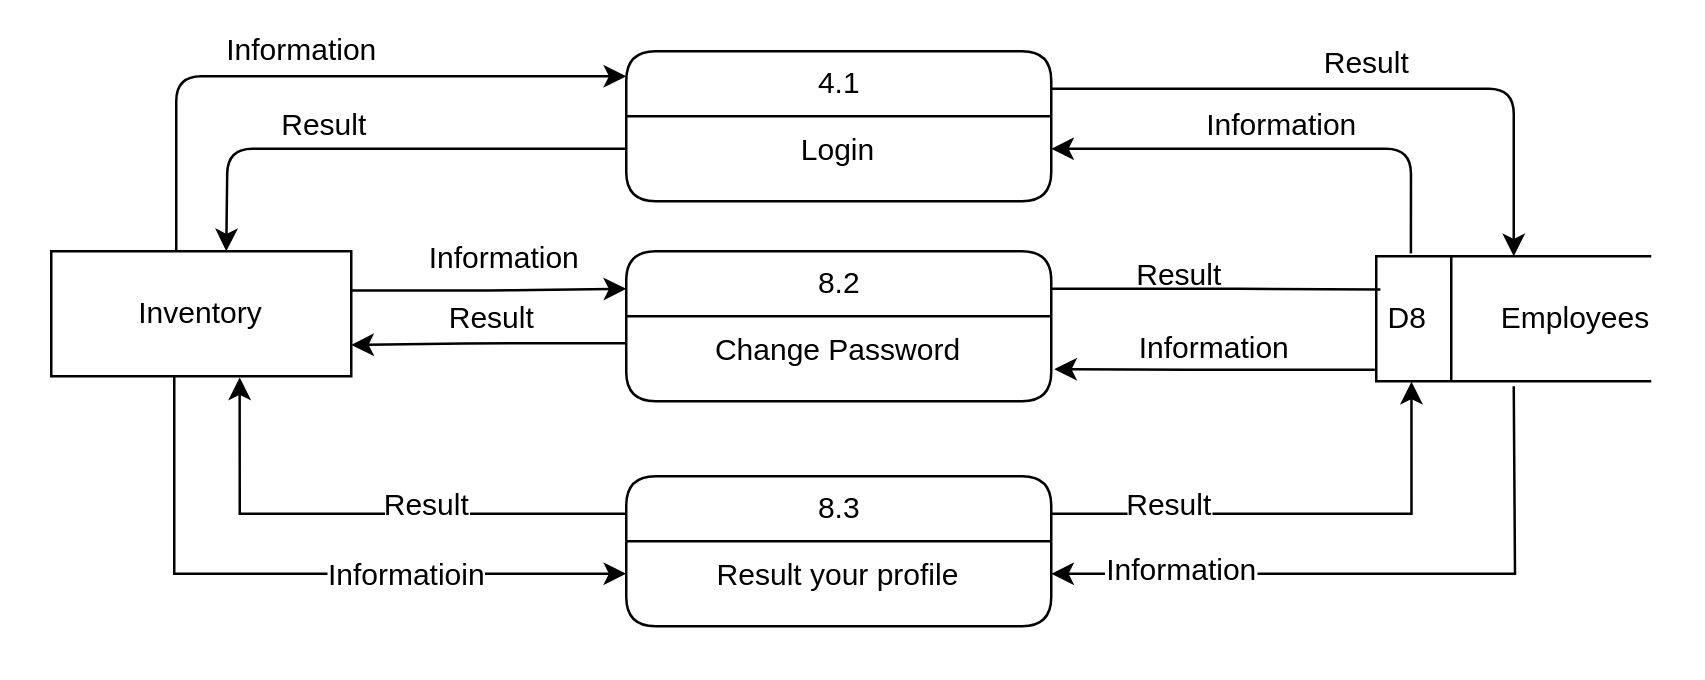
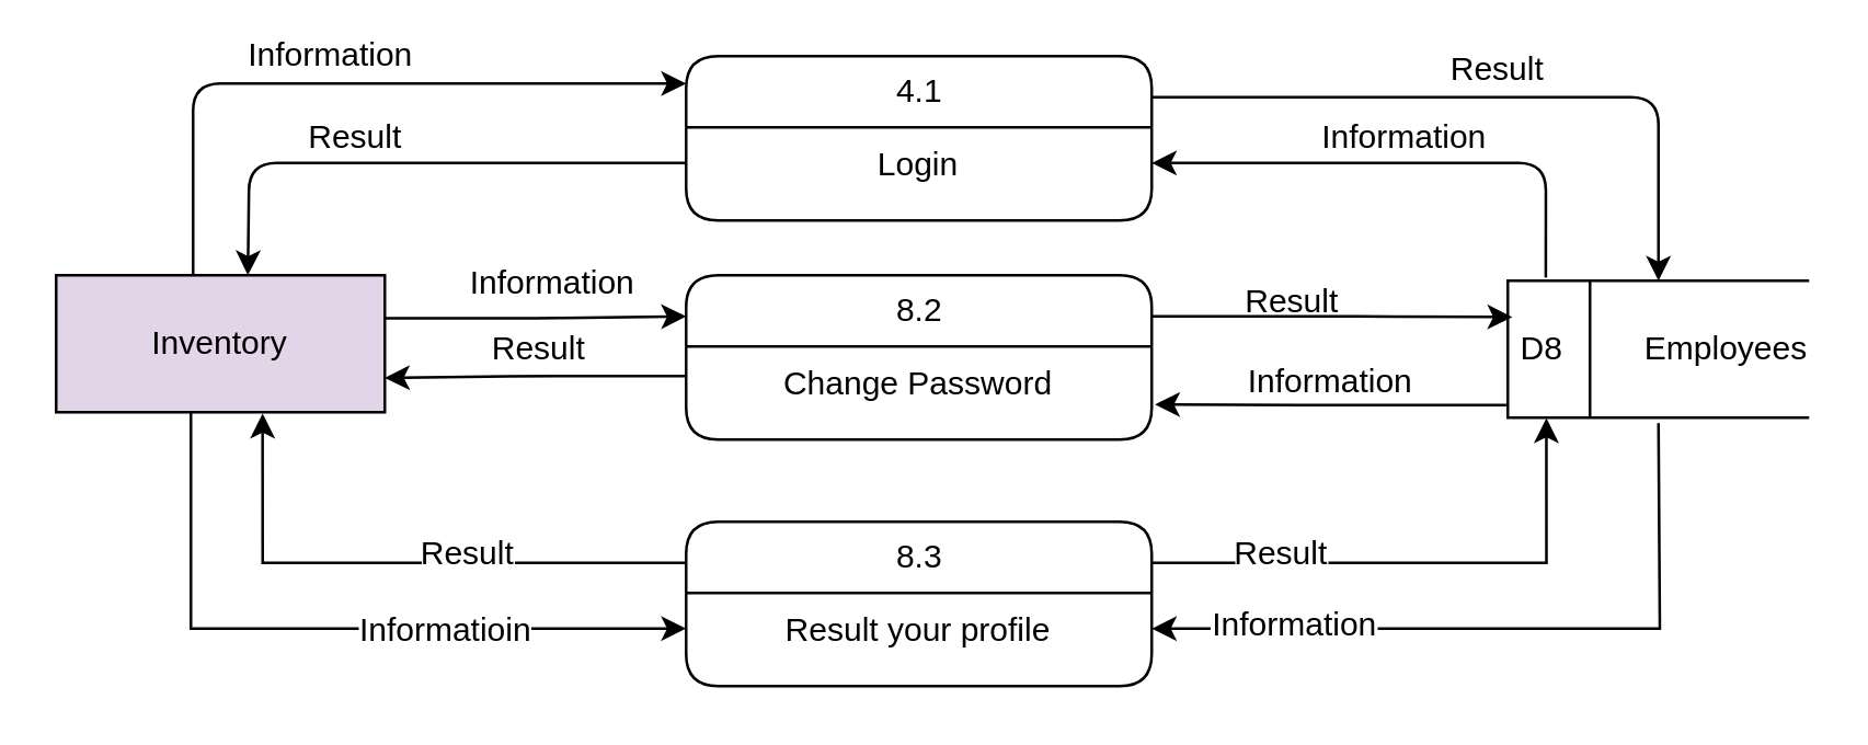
  <mxCell id="0" />
  <mxCell id="1" parent="0" />
  <mxCell id="2" value="Information" style="edgeStyle=orthogonalEdgeStyle;curved=0;rounded=1;sketch=0;orthogonalLoop=1;jettySize=auto;html=1;entryX=0;entryY=0.25;entryDx=0;entryDy=0;labelBackgroundColor=none;fontFamily=Helvetica;fontSize=12;exitX=1.002;exitY=0.313;exitDx=0;exitDy=0;exitPerimeter=0;" parent="1" source="6" target="11" edge="1"><mxGeometry x="0.112" y="12" relative="1" as="geometry"><mxPoint x="80" y="163" as="sourcePoint" /><mxPoint as="offset" /></mxGeometry></mxCell>
  <mxCell id="3" value="Information" style="edgeStyle=orthogonalEdgeStyle;jumpStyle=none;orthogonalLoop=1;jettySize=auto;html=1;entryX=0;entryY=0.167;entryDx=0;entryDy=0;entryPerimeter=0;shadow=0;labelBackgroundColor=none;rounded=1;fontFamily=Helvetica;fontSize=12;" parent="1" source="6" target="8" edge="1"><mxGeometry x="-0.04" y="10" relative="1" as="geometry"><Array as="points"><mxPoint x="70" y="30" /></Array><mxPoint as="offset" /></mxGeometry></mxCell>
  <mxCell id="4" style="edgeStyle=orthogonalEdgeStyle;rounded=0;orthogonalLoop=1;jettySize=auto;html=1;entryX=0;entryY=0.5;entryDx=0;entryDy=0;fontFamily=Helvetica;fontSize=12;exitX=0.41;exitY=1.003;exitDx=0;exitDy=0;exitPerimeter=0;" parent="1" source="6" target="26" edge="1"><mxGeometry relative="1" as="geometry"><mxPoint x="69" y="153" as="sourcePoint" /></mxGeometry></mxCell>
  <mxCell id="5" value="Informatioin" style="edgeLabel;html=1;align=center;verticalAlign=middle;resizable=0;points=[];fontSize=12;fontFamily=Helvetica;" parent="4" vertex="1" connectable="0"><mxGeometry x="0.315" relative="1" as="geometry"><mxPoint as="offset" /></mxGeometry></mxCell>
- <mxCell id="6" value="&lt;font style=&quot;font-size: 12px&quot;&gt;Inventory&lt;/font&gt;" style="rounded=0;whiteSpace=wrap;html=1;fontFamily=Helvetica;fontSize=12;" parent="1" vertex="1"><mxGeometry x="20" y="100" width="120" height="50" as="geometry" /></mxCell>
+ <mxCell id="6" value="&lt;font style=&quot;font-size: 12px&quot;&gt;Inventory&lt;/font&gt;" style="rounded=0;whiteSpace=wrap;html=1;fontFamily=Helvetica;fontSize=12;fillColor=#e1d5e7;" parent="1" vertex="1"><mxGeometry x="20" y="100" width="120" height="50" as="geometry" /></mxCell>
  <mxCell id="7" value="Result" style="edgeStyle=orthogonalEdgeStyle;curved=0;rounded=1;sketch=0;orthogonalLoop=1;jettySize=auto;html=1;labelBackgroundColor=none;fontFamily=Helvetica;fontSize=12;exitX=1;exitY=0.25;exitDx=0;exitDy=0;" parent="1" source="8" target="17" edge="1"><mxGeometry y="10" relative="1" as="geometry"><mxPoint x="420" y="40" as="sourcePoint" /><mxPoint x="620" y="100" as="targetPoint" /><mxPoint as="offset" /></mxGeometry></mxCell>
  <mxCell id="8" value="4.1" style="swimlane;html=1;fontStyle=0;childLayout=stackLayout;horizontal=1;startSize=26;horizontalStack=0;resizeParent=1;resizeLast=0;collapsible=1;marginBottom=0;swimlaneFillColor=#ffffff;align=center;rounded=1;shadow=0;comic=0;labelBackgroundColor=none;strokeWidth=1;fontFamily=Helvetica;fontSize=12;" parent="1" vertex="1"><mxGeometry x="250" y="20" width="170" height="60" as="geometry" /></mxCell>
  <mxCell id="9" value="&lt;font style=&quot;font-size: 12px;&quot;&gt;&lt;span style=&quot;font-size: 12px;&quot;&gt;Login&lt;/span&gt;&lt;/font&gt;" style="text;html=1;strokeColor=none;fillColor=none;spacingLeft=4;spacingRight=4;whiteSpace=wrap;overflow=hidden;rotatable=0;points=[[0,0.5],[1,0.5]];portConstraint=eastwest;align=center;fontFamily=Helvetica;fontSize=12;" parent="8" vertex="1"><mxGeometry y="26" width="170" height="26" as="geometry" /></mxCell>
  <mxCell id="10" value="Result" style="edgeStyle=orthogonalEdgeStyle;curved=0;rounded=1;sketch=0;orthogonalLoop=1;jettySize=auto;html=1;entryX=1;entryY=0.75;entryDx=0;entryDy=0;labelBackgroundColor=none;fontFamily=Helvetica;fontSize=12;exitX=0.009;exitY=0.415;exitDx=0;exitDy=0;exitPerimeter=0;" parent="1" source="12" target="6" edge="1"><mxGeometry y="-10" relative="1" as="geometry"><mxPoint as="offset" /></mxGeometry></mxCell>
  <mxCell id="11" value="8.2" style="swimlane;html=1;fontStyle=0;childLayout=stackLayout;horizontal=1;startSize=26;horizontalStack=0;resizeParent=1;resizeLast=0;collapsible=1;marginBottom=0;swimlaneFillColor=#ffffff;align=center;rounded=1;shadow=0;comic=0;labelBackgroundColor=none;strokeWidth=1;fontFamily=Helvetica;fontSize=12;" parent="1" vertex="1"><mxGeometry x="250" y="100" width="170" height="60" as="geometry" /></mxCell>
  <mxCell id="12" value="&lt;font style=&quot;font-size: 12px;&quot;&gt;&lt;span style=&quot;font-size: 12px;&quot;&gt;Change Password&lt;/span&gt;&lt;/font&gt;" style="text;html=1;strokeColor=none;fillColor=none;spacingLeft=4;spacingRight=4;whiteSpace=wrap;overflow=hidden;rotatable=0;points=[[0,0.5],[1,0.5]];portConstraint=eastwest;align=center;fontFamily=Helvetica;fontSize=12;" parent="11" vertex="1"><mxGeometry y="26" width="170" height="26" as="geometry" /></mxCell>
  <mxCell id="13" value="&#10;&#10;&lt;span style=&quot;font-size: 12px; font-style: normal; font-weight: 400; letter-spacing: normal; text-align: center; text-indent: 0px; text-transform: none; word-spacing: 0px; display: inline; float: none;&quot;&gt;Information&lt;/span&gt;&#10;&#10;" style="edgeStyle=orthogonalEdgeStyle;curved=0;rounded=1;sketch=0;orthogonalLoop=1;jettySize=auto;html=1;entryX=1;entryY=0.5;entryDx=0;entryDy=0;exitX=0.126;exitY=-0.023;exitDx=0;exitDy=0;exitPerimeter=0;labelBackgroundColor=none;fontFamily=Helvetica;fontSize=12;" parent="1" source="17" target="9" edge="1"><mxGeometry x="0.017" y="-9" relative="1" as="geometry"><mxPoint x="600" y="90" as="sourcePoint" /><mxPoint as="offset" /></mxGeometry></mxCell>
  <mxCell id="14" value="&#10;&#10;&lt;span style=&quot;font-size: 12px; font-style: normal; font-weight: 400; letter-spacing: normal; text-align: center; text-indent: 0px; text-transform: none; word-spacing: 0px; display: inline; float: none;&quot;&gt;Information&lt;/span&gt;&#10;&#10;" style="edgeStyle=orthogonalEdgeStyle;curved=0;rounded=1;sketch=0;orthogonalLoop=1;jettySize=auto;html=1;entryX=1.007;entryY=0.815;entryDx=0;entryDy=0;entryPerimeter=0;exitX=-0.005;exitY=0.907;exitDx=0;exitDy=0;labelBackgroundColor=none;fontFamily=Helvetica;fontSize=12;exitPerimeter=0;" parent="1" source="17" target="12" edge="1"><mxGeometry x="0.006" y="-8" relative="1" as="geometry"><mxPoint as="offset" /></mxGeometry></mxCell>
  <mxCell id="15" style="edgeStyle=orthogonalEdgeStyle;rounded=0;orthogonalLoop=1;jettySize=auto;html=1;entryX=1;entryY=0.5;entryDx=0;entryDy=0;fontFamily=Helvetica;fontSize=12;" parent="1" target="26" edge="1"><mxGeometry relative="1" as="geometry"><mxPoint x="605" y="154" as="sourcePoint" /></mxGeometry></mxCell>
  <mxCell id="16" value="Information" style="edgeLabel;html=1;align=center;verticalAlign=middle;resizable=0;points=[];fontSize=12;fontFamily=Helvetica;" parent="15" vertex="1" connectable="0"><mxGeometry x="0.606" y="-2" relative="1" as="geometry"><mxPoint as="offset" /></mxGeometry></mxCell>
  <mxCell id="17" value="D8" style="html=1;dashed=0;whitespace=wrap;shape=mxgraph.dfd.dataStoreID;align=left;spacingLeft=3;points=[[0,0],[0.5,0],[1,0],[0,0.5],[1,0.5],[0,1],[0.5,1],[1,1]];fontFamily=Helvetica;fontSize=12;" parent="1" vertex="1"><mxGeometry x="550" y="102" width="110" height="50" as="geometry" /></mxCell>
  <mxCell id="18" value="Employees" style="text;html=1;strokeColor=none;fillColor=none;align=center;verticalAlign=middle;whiteSpace=wrap;rounded=0;fontFamily=Helvetica;fontSize=12;" parent="1" vertex="1"><mxGeometry x="605" y="117" width="50" height="20" as="geometry" /></mxCell>
- <mxCell id="19" value="Result" style="edgeStyle=orthogonalEdgeStyle;curved=0;rounded=1;sketch=0;orthogonalLoop=1;jettySize=auto;html=1;exitX=1;exitY=0.25;exitDx=0;exitDy=0;labelBackgroundColor=none;fontFamily=Helvetica;fontSize=12;entryX=0.015;entryY=0.265;entryDx=0;entryDy=0;entryPerimeter=0;endArrow=none;" parent="1" source="11" target="17" edge="1"><mxGeometry x="-0.227" y="5" relative="1" as="geometry"><mxPoint as="offset" /><mxPoint x="561" y="155" as="targetPoint" /></mxGeometry></mxCell>
+ <mxCell id="19" value="Result" style="edgeStyle=orthogonalEdgeStyle;curved=0;rounded=1;sketch=0;orthogonalLoop=1;jettySize=auto;html=1;exitX=1;exitY=0.25;exitDx=0;exitDy=0;labelBackgroundColor=none;fontFamily=Helvetica;fontSize=12;entryX=0.015;entryY=0.265;entryDx=0;entryDy=0;entryPerimeter=0;" parent="1" source="11" target="17" edge="1"><mxGeometry x="-0.227" y="5" relative="1" as="geometry"><mxPoint as="offset" /><mxPoint x="561" y="155" as="targetPoint" /></mxGeometry></mxCell>
  <mxCell id="20" value="Result" style="edgeStyle=orthogonalEdgeStyle;curved=0;rounded=1;sketch=0;orthogonalLoop=1;jettySize=auto;html=1;labelBackgroundColor=none;fontFamily=Helvetica;fontSize=12;" parent="1" source="9" edge="1"><mxGeometry x="0.205" y="-9" relative="1" as="geometry"><mxPoint as="offset" /><mxPoint x="90" y="100" as="targetPoint" /></mxGeometry></mxCell>
  <mxCell id="21" style="edgeStyle=orthogonalEdgeStyle;rounded=0;orthogonalLoop=1;jettySize=auto;html=1;entryX=0.628;entryY=1.009;entryDx=0;entryDy=0;fontFamily=Helvetica;fontSize=12;exitX=0;exitY=0.25;exitDx=0;exitDy=0;entryPerimeter=0;" parent="1" source="25" target="6" edge="1"><mxGeometry relative="1" as="geometry" /></mxCell>
  <mxCell id="22" value="Result" style="edgeLabel;html=1;align=center;verticalAlign=middle;resizable=0;points=[];fontSize=12;fontFamily=Helvetica;" parent="21" vertex="1" connectable="0"><mxGeometry x="-0.23" y="-4" relative="1" as="geometry"><mxPoint as="offset" /></mxGeometry></mxCell>
  <mxCell id="23" style="edgeStyle=orthogonalEdgeStyle;rounded=0;orthogonalLoop=1;jettySize=auto;html=1;fontFamily=Helvetica;fontSize=12;exitX=1;exitY=0.25;exitDx=0;exitDy=0;entryX=0.128;entryY=1.003;entryDx=0;entryDy=0;entryPerimeter=0;" parent="1" source="25" target="17" edge="1"><mxGeometry relative="1" as="geometry"><mxPoint x="565" y="156" as="targetPoint" /></mxGeometry></mxCell>
  <mxCell id="24" value="Result" style="edgeLabel;html=1;align=center;verticalAlign=middle;resizable=0;points=[];fontSize=12;fontFamily=Helvetica;" parent="23" vertex="1" connectable="0"><mxGeometry x="-0.535" y="4" relative="1" as="geometry"><mxPoint as="offset" /></mxGeometry></mxCell>
  <mxCell id="25" value="8.3" style="swimlane;html=1;fontStyle=0;childLayout=stackLayout;horizontal=1;startSize=26;horizontalStack=0;resizeParent=1;resizeLast=0;collapsible=1;marginBottom=0;swimlaneFillColor=#ffffff;align=center;rounded=1;shadow=0;comic=0;labelBackgroundColor=none;strokeWidth=1;fontFamily=Helvetica;fontSize=12;" parent="1" vertex="1"><mxGeometry x="250" y="190" width="170" height="60" as="geometry" /></mxCell>
  <mxCell id="26" value="Result your profile" style="text;html=1;strokeColor=none;fillColor=none;spacingLeft=4;spacingRight=4;whiteSpace=wrap;overflow=hidden;rotatable=0;points=[[0,0.5],[1,0.5]];portConstraint=eastwest;align=center;fontFamily=Helvetica;fontSize=12;" parent="25" vertex="1"><mxGeometry y="26" width="170" height="26" as="geometry" /></mxCell>
